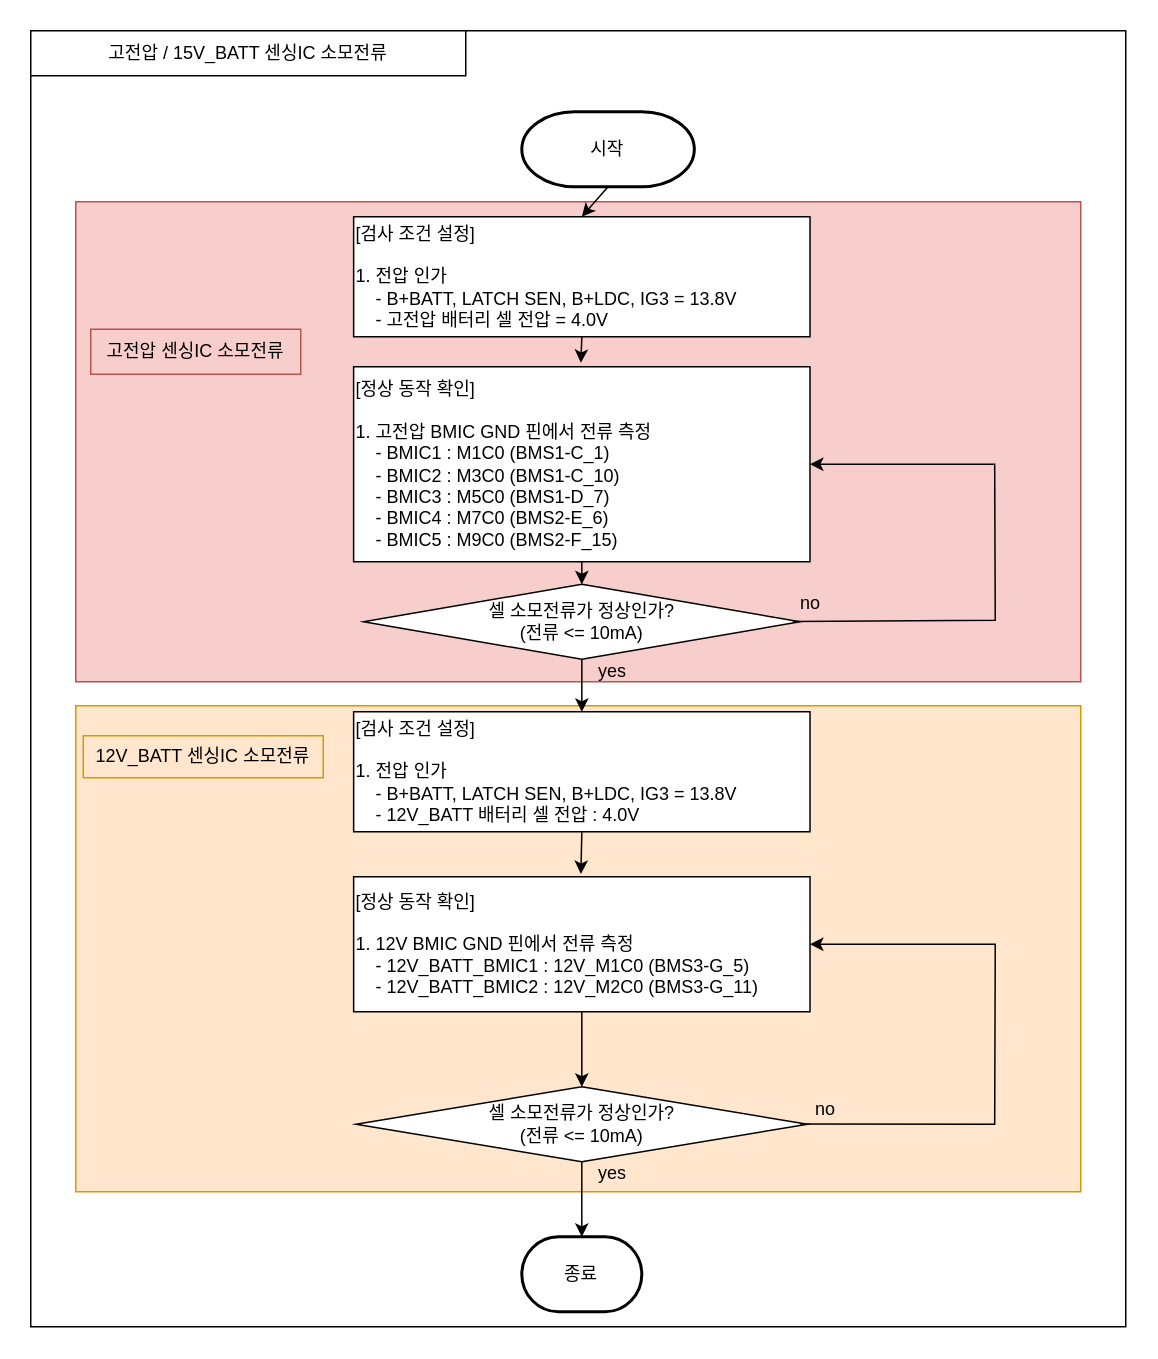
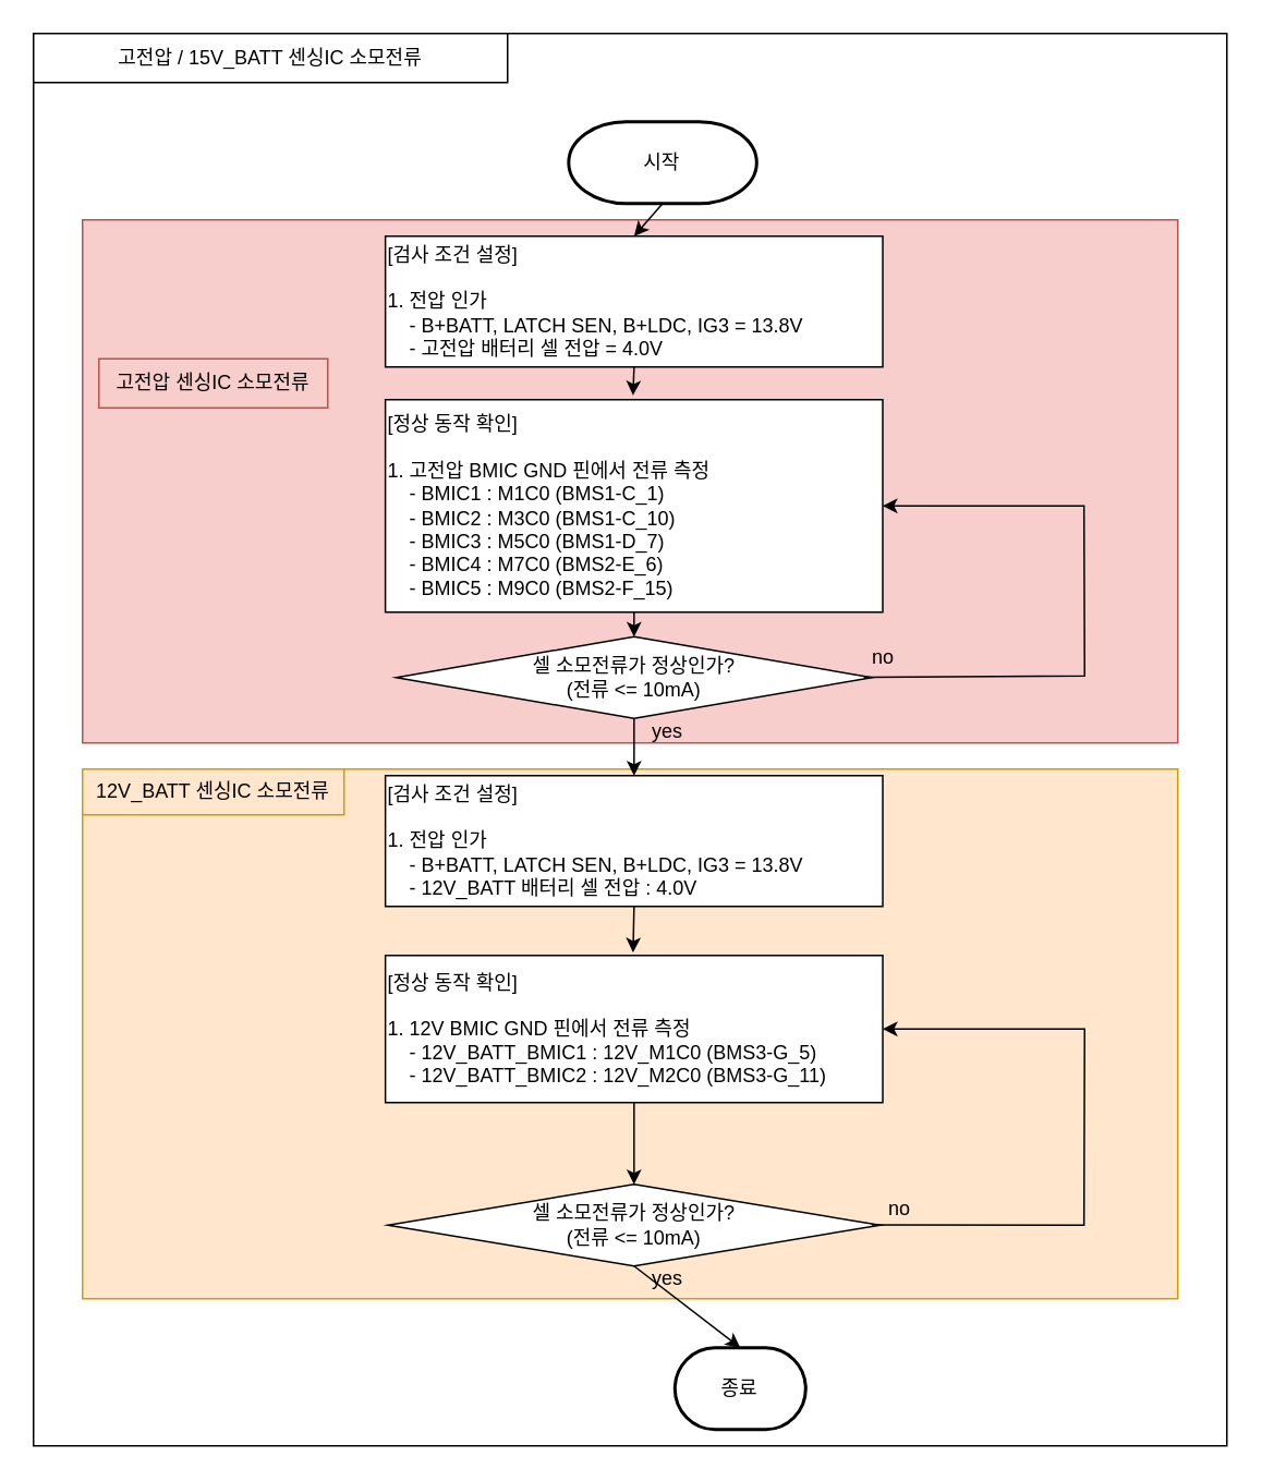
  <mxCell id="0" />
  <mxCell id="1" parent="0" />
  <mxCell id="2" value="" style="rounded=0;whiteSpace=wrap;html=1;" parent="1" vertex="1"><mxGeometry x="20" y="20" width="730" height="864" as="geometry" /></mxCell>
  <mxCell id="3" value="&lt;div&gt;고전압 /&amp;nbsp;15V_BATT 센싱IC&amp;nbsp;&lt;span style=&quot;background-color: initial;&quot;&gt;소모전류&lt;/span&gt;&lt;/div&gt;" style="rounded=0;whiteSpace=wrap;html=1;" parent="1" vertex="1"><mxGeometry x="20" y="20" width="290" height="30" as="geometry" /></mxCell>
  <mxCell id="4" value="" style="rounded=0;whiteSpace=wrap;html=1;fillColor=#f8cecc;strokeColor=#b85450;" parent="1" vertex="1"><mxGeometry x="50" y="134" width="670" height="320" as="geometry" /></mxCell>
  <mxCell id="5" value="&lt;span style=&quot;color: rgb(0, 0, 0); font-family: Helvetica; font-size: 12px; font-style: normal; font-variant-ligatures: normal; font-variant-caps: normal; font-weight: 400; letter-spacing: normal; orphans: 2; text-align: center; text-indent: 0px; text-transform: none; widows: 2; word-spacing: 0px; -webkit-text-stroke-width: 0px; text-decoration-thickness: initial; text-decoration-style: initial; text-decoration-color: initial; float: none; display: inline !important;&quot;&gt;고전압 센싱IC&amp;nbsp;소모전류&lt;br&gt;&lt;/span&gt;" style="rounded=0;whiteSpace=wrap;html=1;fillColor=#f8cecc;strokeColor=#b85450;fillStyle=solid;labelBackgroundColor=none;" parent="1" vertex="1"><mxGeometry x="60" y="219" width="140" height="30" as="geometry" /></mxCell>
  <mxCell id="6" value="" style="rounded=0;whiteSpace=wrap;html=1;fillColor=#ffe6cc;strokeColor=#d79b00;" parent="1" vertex="1"><mxGeometry x="50" y="470" width="670" height="324" as="geometry" /></mxCell>
- <mxCell id="7" value="&lt;span style=&quot;orphans: 2; text-align: center; text-indent: 0px; widows: 2; text-decoration-thickness: initial; text-decoration-style: initial; text-decoration-color: initial; float: none; display: inline !important;&quot;&gt;&lt;div style=&quot;&quot;&gt;12V_BATT 센싱IC&amp;nbsp;&lt;span style=&quot;background-color: initial;&quot;&gt;소모전류&lt;/span&gt;&lt;/div&gt;&lt;/span&gt;" style="rounded=0;whiteSpace=wrap;html=1;fillColor=#ffe6cc;strokeColor=#d79b00;labelBackgroundColor=none;" parent="1" vertex="1"><mxGeometry x="55" y="490" width="160" height="28" as="geometry" /></mxCell>
+ <mxCell id="7" value="&lt;span style=&quot;orphans: 2; text-align: center; text-indent: 0px; widows: 2; text-decoration-thickness: initial; text-decoration-style: initial; text-decoration-color: initial; float: none; display: inline !important;&quot;&gt;&lt;div style=&quot;&quot;&gt;12V_BATT 센싱IC&amp;nbsp;&lt;span style=&quot;background-color: initial;&quot;&gt;소모전류&lt;/span&gt;&lt;/div&gt;&lt;/span&gt;" style="rounded=0;whiteSpace=wrap;html=1;fillColor=#ffe6cc;strokeColor=#d79b00;labelBackgroundColor=none;" parent="1" vertex="1"><mxGeometry x="50" y="470" width="160" height="28" as="geometry" /></mxCell>
  <mxCell id="8" value="시작" style="strokeWidth=2;html=1;shape=mxgraph.flowchart.terminator;whiteSpace=wrap;" parent="1" vertex="1"><mxGeometry x="347.38" y="74" width="115" height="50" as="geometry" /></mxCell>
  <mxCell id="9" value="[검사 조건 설정]&lt;br&gt;&lt;br&gt;1. 전압 인가&lt;br&gt;&amp;nbsp; &amp;nbsp; - B+BATT, LATCH SEN, B+LDC, IG3 = 13.8V&lt;br&gt;&amp;nbsp; &amp;nbsp; - 고전압 배터리 셀 전압 = 4.0V" style="rounded=0;whiteSpace=wrap;html=1;align=left;" parent="1" vertex="1"><mxGeometry x="235.26" y="144" width="304.25" height="80" as="geometry" /></mxCell>
  <mxCell id="10" value="" style="endArrow=classic;html=1;rounded=0;exitX=0.5;exitY=1;exitDx=0;exitDy=0;exitPerimeter=0;entryX=0.5;entryY=0;entryDx=0;entryDy=0;" parent="1" source="8" target="9" edge="1"><mxGeometry width="50" height="50" relative="1" as="geometry"><mxPoint x="113.38" y="174" as="sourcePoint" /><mxPoint x="163.38" y="124" as="targetPoint" /></mxGeometry></mxCell>
  <mxCell id="11" value="" style="endArrow=classic;html=1;rounded=0;exitX=0.5;exitY=1;exitDx=0;exitDy=0;entryX=0.498;entryY=-0.02;entryDx=0;entryDy=0;entryPerimeter=0;" parent="1" source="9" target="12" edge="1"><mxGeometry width="50" height="50" relative="1" as="geometry"><mxPoint x="312.63" y="314" as="sourcePoint" /><mxPoint x="387.63" y="294" as="targetPoint" /></mxGeometry></mxCell>
  <mxCell id="12" value="[정상 동작 확인]&lt;br&gt;&lt;br&gt;1. 고전압 BMIC GND 핀에서 전류 측정&lt;br&gt;&amp;nbsp; &amp;nbsp; -&amp;nbsp;BMIC1 : M1C0 (BMS1-C_1)&lt;br&gt;&lt;div&gt;&amp;nbsp; &amp;nbsp; - BMIC2 : M3C0 (BMS1-C_10)&lt;/div&gt;&lt;div&gt;&amp;nbsp; &amp;nbsp; - BMIC3 : M5C0 (BMS1-D_7)&lt;/div&gt;&lt;div&gt;&amp;nbsp; &amp;nbsp; - BMIC4 : M7C0 (BMS2-E_6)&lt;/div&gt;&lt;div&gt;&amp;nbsp; &amp;nbsp; - BMIC5 : M9C0 (BMS2-F_15)&amp;nbsp;&lt;/div&gt;" style="rounded=0;whiteSpace=wrap;html=1;align=left;" parent="1" vertex="1"><mxGeometry x="235.24" y="244" width="304.25" height="130" as="geometry" /></mxCell>
  <mxCell id="13" value="셀 소모전류가 정상인가?&lt;br&gt;(전류 &amp;lt;= 10mA)" style="rhombus;whiteSpace=wrap;html=1;" parent="1" vertex="1"><mxGeometry x="241.86" y="389" width="291.06" height="50" as="geometry" /></mxCell>
  <mxCell id="14" value="" style="endArrow=classic;html=1;rounded=0;exitX=0.5;exitY=1;exitDx=0;exitDy=0;entryX=0.5;entryY=0;entryDx=0;entryDy=0;" parent="1" source="12" target="13" edge="1"><mxGeometry width="50" height="50" relative="1" as="geometry"><mxPoint x="182.63" y="334" as="sourcePoint" /><mxPoint x="232.63" y="284" as="targetPoint" /></mxGeometry></mxCell>
  <mxCell id="15" value="" style="endArrow=classic;html=1;rounded=0;exitX=0.983;exitY=0.498;exitDx=0;exitDy=0;exitPerimeter=0;entryX=1;entryY=0.5;entryDx=0;entryDy=0;" parent="1" source="13" target="12" edge="1"><mxGeometry width="50" height="50" relative="1" as="geometry"><mxPoint x="542.63" y="394" as="sourcePoint" /><mxPoint x="592.63" y="344" as="targetPoint" /><Array as="points"><mxPoint x="663" y="413" /><mxPoint x="662.63" y="309" /></Array></mxGeometry></mxCell>
  <mxCell id="16" value="no" style="text;html=1;strokeColor=none;fillColor=none;align=center;verticalAlign=middle;whiteSpace=wrap;rounded=0;" parent="1" vertex="1"><mxGeometry x="510" y="387" width="60" height="30" as="geometry" /></mxCell>
- <mxCell id="17" value="종료" style="strokeWidth=2;html=1;shape=mxgraph.flowchart.terminator;whiteSpace=wrap;" parent="1" vertex="1"><mxGeometry x="347.37" y="824" width="80" height="50" as="geometry" /></mxCell>
+ <mxCell id="17" value="종료" style="strokeWidth=2;html=1;shape=mxgraph.flowchart.terminator;whiteSpace=wrap;" parent="1" vertex="1"><mxGeometry x="412.37" y="824" width="80" height="50" as="geometry" /></mxCell>
  <mxCell id="18" value="" style="endArrow=classic;html=1;rounded=0;exitX=0.5;exitY=1;exitDx=0;exitDy=0;entryX=0.5;entryY=0;entryDx=0;entryDy=0;entryPerimeter=0;" parent="1" source="22" target="17" edge="1"><mxGeometry width="50" height="50" relative="1" as="geometry"><mxPoint x="387.375" y="784" as="sourcePoint" /><mxPoint x="312.63" y="764" as="targetPoint" /></mxGeometry></mxCell>
  <mxCell id="19" value="[검사 조건 설정]&lt;br&gt;&lt;br&gt;1. 전압 인가&lt;br&gt;&amp;nbsp; &amp;nbsp; - B+BATT, LATCH SEN, B+LDC, IG3 = 13.8V&lt;br&gt;&amp;nbsp; &amp;nbsp; - 12V_BATT 배터리 셀 전압 : 4.0V" style="rounded=0;whiteSpace=wrap;html=1;align=left;" parent="1" vertex="1"><mxGeometry x="235.26" y="474" width="304.25" height="80" as="geometry" /></mxCell>
  <mxCell id="20" value="" style="endArrow=classic;html=1;rounded=0;exitX=0.5;exitY=1;exitDx=0;exitDy=0;entryX=0.498;entryY=-0.02;entryDx=0;entryDy=0;entryPerimeter=0;" parent="1" source="19" target="21" edge="1"><mxGeometry width="50" height="50" relative="1" as="geometry"><mxPoint x="312.63" y="644" as="sourcePoint" /><mxPoint x="387.63" y="624" as="targetPoint" /></mxGeometry></mxCell>
  <mxCell id="21" value="[정상 동작 확인]&lt;br&gt;&lt;br&gt;1. 12V BMIC GND 핀에서 전류 측정&lt;br&gt;&lt;div&gt;&amp;nbsp; &amp;nbsp; - 12V_BATT_BMIC1 : 12V_M1C0 (BMS3-G_5)&lt;/div&gt;&lt;div&gt;&amp;nbsp; &amp;nbsp; - 12V_BATT_BMIC2 : 12V_M2C0 (BMS3-G_11)&lt;/div&gt;" style="rounded=0;whiteSpace=wrap;html=1;align=left;" parent="1" vertex="1"><mxGeometry x="235.26" y="584" width="304.25" height="90" as="geometry" /></mxCell>
  <mxCell id="22" value="셀 소모전류가 정상인가?&lt;br&gt;(전류 &amp;lt;= 10mA)" style="rhombus;whiteSpace=wrap;html=1;" parent="1" vertex="1"><mxGeometry x="236.84" y="724" width="301.06" height="50" as="geometry" /></mxCell>
  <mxCell id="23" value="" style="endArrow=classic;html=1;rounded=0;exitX=0.5;exitY=1;exitDx=0;exitDy=0;entryX=0.5;entryY=0;entryDx=0;entryDy=0;" parent="1" source="21" target="22" edge="1"><mxGeometry width="50" height="50" relative="1" as="geometry"><mxPoint x="182.63" y="664" as="sourcePoint" /><mxPoint x="232.63" y="614" as="targetPoint" /></mxGeometry></mxCell>
  <mxCell id="24" value="" style="endArrow=classic;html=1;rounded=0;exitX=0.983;exitY=0.498;exitDx=0;exitDy=0;exitPerimeter=0;entryX=1;entryY=0.5;entryDx=0;entryDy=0;" parent="1" source="22" target="21" edge="1"><mxGeometry width="50" height="50" relative="1" as="geometry"><mxPoint x="542.63" y="724" as="sourcePoint" /><mxPoint x="592.63" y="674" as="targetPoint" /><Array as="points"><mxPoint x="662.63" y="749" /><mxPoint x="663" y="629" /></Array></mxGeometry></mxCell>
  <mxCell id="25" value="no" style="text;html=1;strokeColor=none;fillColor=none;align=center;verticalAlign=middle;whiteSpace=wrap;rounded=0;" parent="1" vertex="1"><mxGeometry x="520" y="724" width="60" height="30" as="geometry" /></mxCell>
  <mxCell id="26" value="" style="endArrow=classic;html=1;rounded=0;exitX=0.5;exitY=1;exitDx=0;exitDy=0;entryX=0.5;entryY=0;entryDx=0;entryDy=0;" parent="1" source="13" target="19" edge="1"><mxGeometry width="50" height="50" relative="1" as="geometry"><mxPoint x="172.63" y="434" as="sourcePoint" /><mxPoint x="222.63" y="384" as="targetPoint" /></mxGeometry></mxCell>
  <mxCell id="27" value="yes" style="text;html=1;strokeColor=none;fillColor=none;align=center;verticalAlign=middle;whiteSpace=wrap;rounded=0;" parent="1" vertex="1"><mxGeometry x="378.24" y="432" width="60" height="30" as="geometry" /></mxCell>
  <mxCell id="28" value="yes" style="text;html=1;strokeColor=none;fillColor=none;align=center;verticalAlign=middle;whiteSpace=wrap;rounded=0;" parent="1" vertex="1"><mxGeometry x="378.24" y="767" width="60" height="30" as="geometry" /></mxCell>
